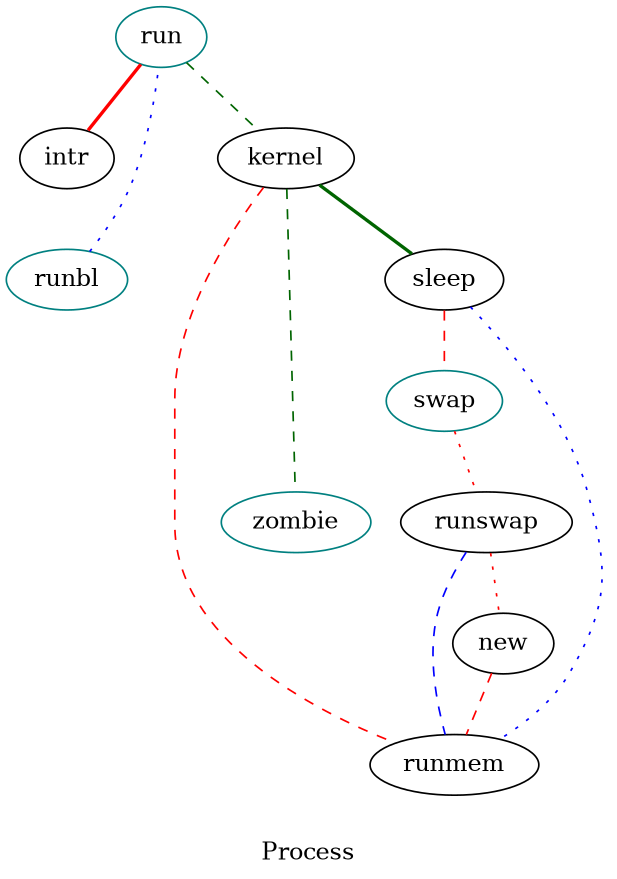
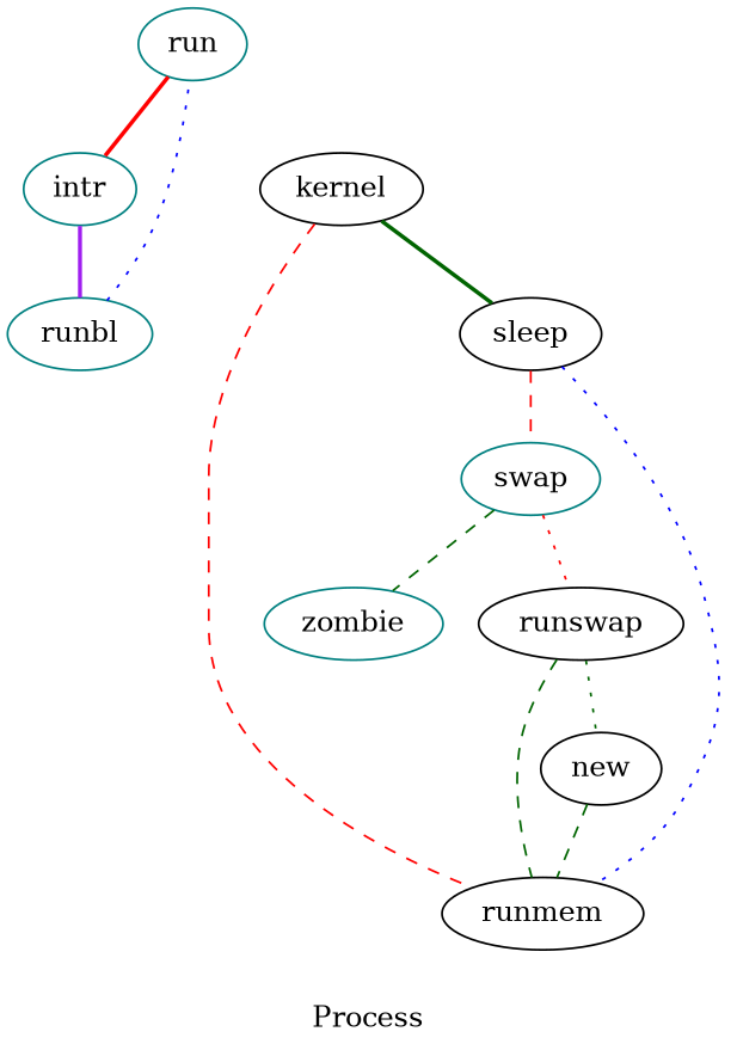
  graph {
    label=Process
    node [color=black]
    edge [color=red style=dashed]
    run [color=teal]
-   intr
+   intr [color=teal]
    kernel
    runbl [color=teal]
    zombie [color=teal]
    sleep
    runmem
    swap [color=teal]
    runswap
    new
    run -- intr [style=bold]
-   run -- kernel [color=darkgreen]
-   kernel -- zombie [color=darkgreen]
+   intr -- runbl [color=purple style=bold]
+   swap -- zombie [color=darkgreen]
    kernel -- sleep [color=darkgreen style=bold]
    kernel -- runmem
    runbl -- run [color=blue style=dotted]
    sleep -- runmem [color=blue style=dotted]
    sleep -- swap
    swap -- runswap [style=dotted]
-   runswap -- runmem [color=blue]
-   runswap -- new [style=dotted]
-   new -- runmem
+   runswap -- runmem [color=darkgreen]
+   runswap -- new [color=darkgreen style=dotted]
+   new -- runmem [color=darkgreen]
  }
